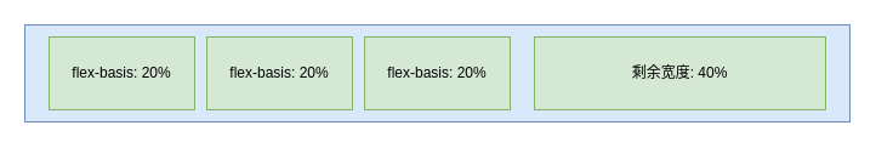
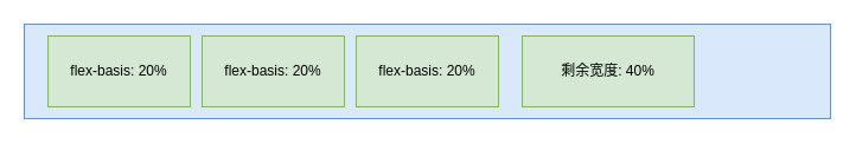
  <mxCell id="0" />
  <mxCell id="1" parent="0" />
  <mxCell id="2" value="" style="rounded=0;whiteSpace=wrap;html=1;fillColor=#dae8fc;strokeColor=#6c8ebf;" vertex="1" parent="1"><mxGeometry x="20" y="20" width="680" height="80" as="geometry" /></mxCell>
  <mxCell id="3" value="flex-basis: 20%" style="rounded=0;whiteSpace=wrap;html=1;fillColor=#d5e8d4;strokeColor=#82b366;" vertex="1" parent="1"><mxGeometry x="40" y="30" width="120" height="60" as="geometry" /></mxCell>
  <mxCell id="4" value="flex-basis: 20%" style="rounded=0;whiteSpace=wrap;html=1;fillColor=#d5e8d4;strokeColor=#82b366;" vertex="1" parent="1"><mxGeometry x="170" y="30" width="120" height="60" as="geometry" /></mxCell>
  <mxCell id="5" value="flex-basis: 20%" style="rounded=0;whiteSpace=wrap;html=1;fillColor=#d5e8d4;strokeColor=#82b366;" vertex="1" parent="1"><mxGeometry x="300" y="30" width="120" height="60" as="geometry" /></mxCell>
- <mxCell id="6" value="剩余宽度: 40%" style="rounded=0;whiteSpace=wrap;html=1;fillColor=#d5e8d4;strokeColor=#82b366;" vertex="1" parent="1"><mxGeometry x="440" y="30" width="240" height="60" as="geometry" /></mxCell>
+ <mxCell id="6" value="剩余宽度: 40%" style="rounded=0;whiteSpace=wrap;html=1;fillColor=#d5e8d4;strokeColor=#82b366;" vertex="1" parent="1"><mxGeometry x="440" y="30" width="145" height="60" as="geometry" /></mxCell>
